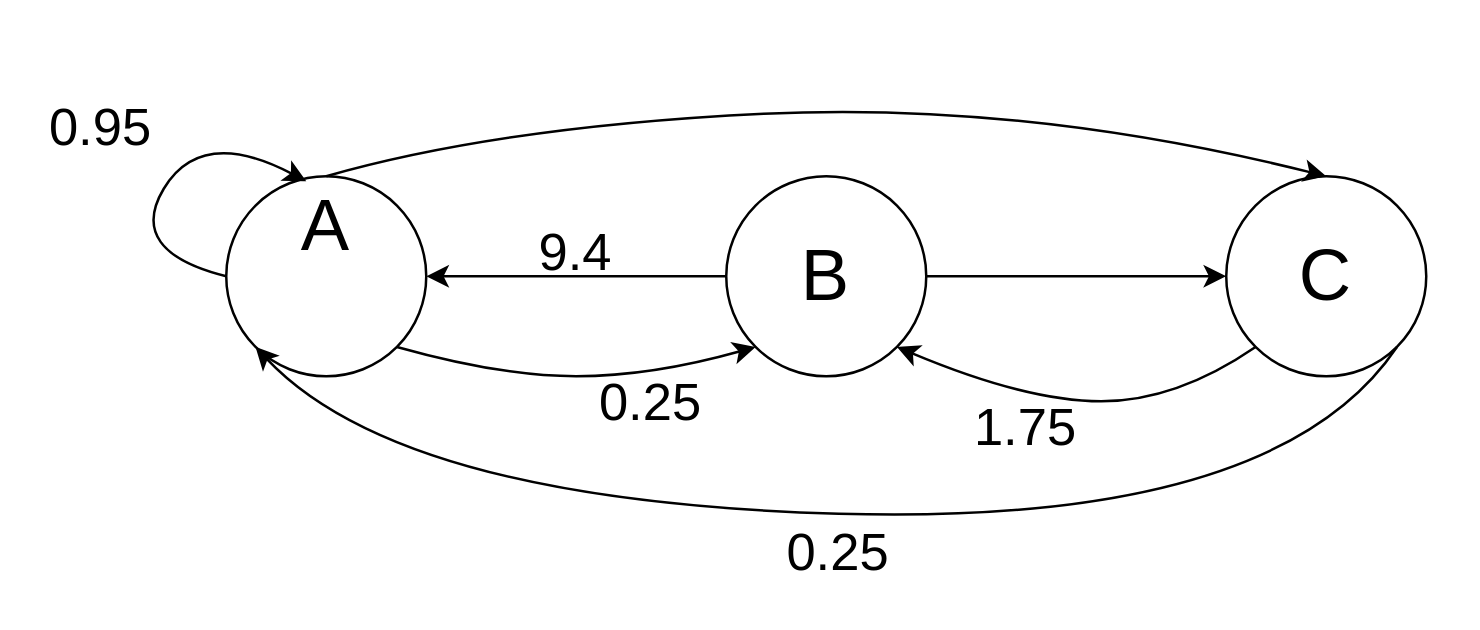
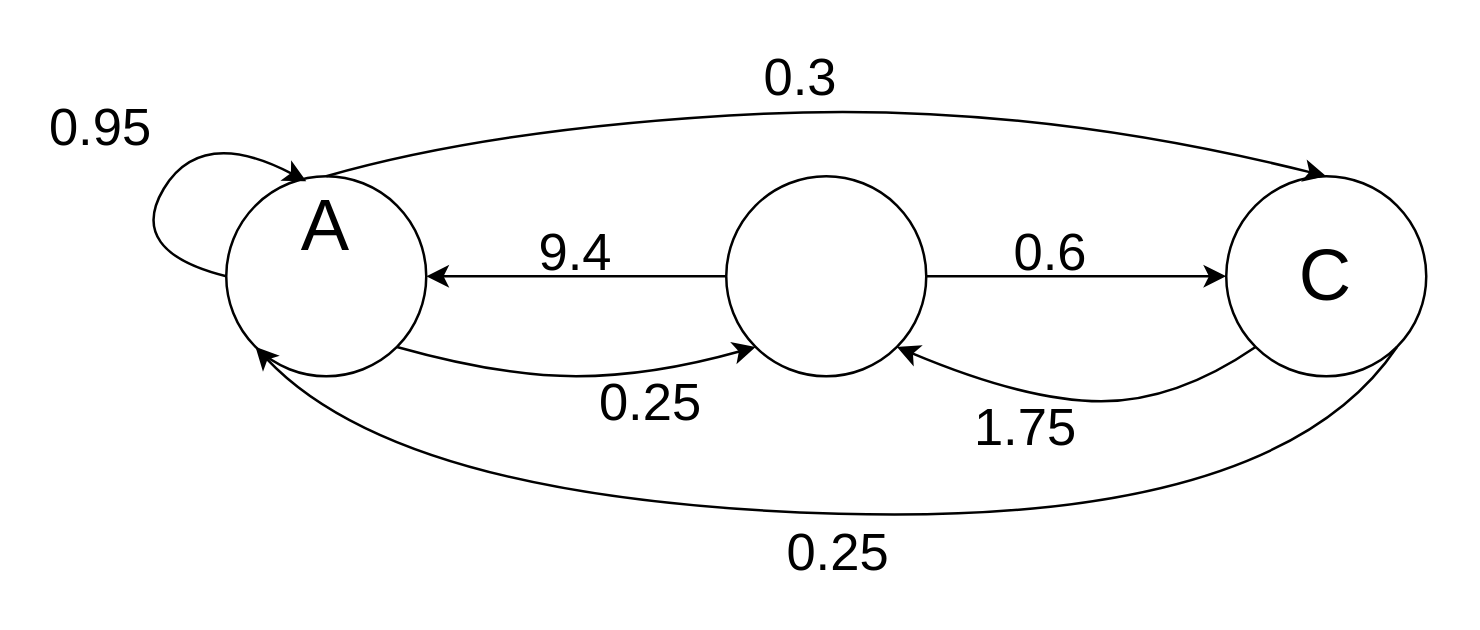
  <mxCell id="0" />
  <mxCell id="1" parent="0" />
  <mxCell id="2" value="" style="ellipse;whiteSpace=wrap;html=1;aspect=fixed;" vertex="1" parent="1"><mxGeometry x="90" y="70" width="80" height="80" as="geometry" /></mxCell>
  <mxCell id="3" value="" style="ellipse;whiteSpace=wrap;html=1;aspect=fixed;" vertex="1" parent="1"><mxGeometry x="290" y="70" width="80" height="80" as="geometry" /></mxCell>
  <mxCell id="4" value="" style="ellipse;whiteSpace=wrap;html=1;aspect=fixed;" vertex="1" parent="1"><mxGeometry x="490" y="70" width="80" height="80" as="geometry" /></mxCell>
  <mxCell id="5" value="" style="curved=1;endArrow=classic;html=1;exitX=1;exitY=1;exitDx=0;exitDy=0;entryX=0;entryY=1;entryDx=0;entryDy=0;" edge="1" parent="1" source="2" target="3"><mxGeometry width="50" height="50" relative="1" as="geometry"><mxPoint x="500" y="340" as="sourcePoint" /><mxPoint x="550" y="290" as="targetPoint" /><Array as="points"><mxPoint x="200" y="150" /><mxPoint x="260" y="150" /></Array></mxGeometry></mxCell>
  <mxCell id="6" value="" style="curved=1;endArrow=classic;html=1;exitX=0.5;exitY=0;exitDx=0;exitDy=0;entryX=0.5;entryY=0;entryDx=0;entryDy=0;" edge="1" parent="1" source="2" target="4"><mxGeometry width="50" height="50" relative="1" as="geometry"><mxPoint x="500" y="340" as="sourcePoint" /><mxPoint x="550" y="290" as="targetPoint" /><Array as="points"><mxPoint x="200" y="50" /><mxPoint x="410" y="40" /></Array></mxGeometry></mxCell>
  <mxCell id="7" value="" style="endArrow=classic;html=1;exitX=0;exitY=0.5;exitDx=0;exitDy=0;" edge="1" parent="1" source="3" target="2"><mxGeometry width="50" height="50" relative="1" as="geometry"><mxPoint x="500" y="340" as="sourcePoint" /><mxPoint x="550" y="290" as="targetPoint" /></mxGeometry></mxCell>
  <mxCell id="8" value="" style="endArrow=classic;html=1;exitX=1;exitY=0.5;exitDx=0;exitDy=0;entryX=0;entryY=0.5;entryDx=0;entryDy=0;" edge="1" parent="1" source="3" target="4"><mxGeometry width="50" height="50" relative="1" as="geometry"><mxPoint x="500" y="340" as="sourcePoint" /><mxPoint x="550" y="290" as="targetPoint" /></mxGeometry></mxCell>
  <mxCell id="9" value="" style="curved=1;endArrow=classic;html=1;entryX=1;entryY=1;entryDx=0;entryDy=0;exitX=0;exitY=1;exitDx=0;exitDy=0;" edge="1" parent="1" source="4" target="3"><mxGeometry width="50" height="50" relative="1" as="geometry"><mxPoint x="500" y="340" as="sourcePoint" /><mxPoint x="550" y="290" as="targetPoint" /><Array as="points"><mxPoint x="470" y="160" /><mxPoint x="410" y="160" /></Array></mxGeometry></mxCell>
  <mxCell id="10" value="" style="curved=1;endArrow=classic;html=1;exitX=1;exitY=1;exitDx=0;exitDy=0;entryX=0;entryY=1;entryDx=0;entryDy=0;" edge="1" parent="1" source="4" target="2"><mxGeometry width="50" height="50" relative="1" as="geometry"><mxPoint x="500" y="340" as="sourcePoint" /><mxPoint x="550" y="290" as="targetPoint" /><Array as="points"><mxPoint x="510" y="210" /><mxPoint x="160" y="200" /></Array></mxGeometry></mxCell>
+ <mxCell id="11" value="0.3" style="text;html=1;strokeColor=none;fillColor=none;align=center;verticalAlign=middle;whiteSpace=wrap;rounded=0;fontSize=21;" vertex="1" parent="1"><mxGeometry x="300" y="20" width="40" height="20" as="geometry" /></mxCell>
  <mxCell id="12" value="0.25" style="text;html=1;strokeColor=none;fillColor=none;align=center;verticalAlign=middle;whiteSpace=wrap;rounded=0;fontSize=21;" vertex="1" parent="1"><mxGeometry x="315" y="210" width="40" height="20" as="geometry" /></mxCell>
  <mxCell id="13" value="1.75" style="text;html=1;strokeColor=none;fillColor=none;align=center;verticalAlign=middle;whiteSpace=wrap;rounded=0;fontSize=21;" vertex="1" parent="1"><mxGeometry x="390" y="160" width="40" height="20" as="geometry" /></mxCell>
  <mxCell id="14" value="" style="curved=1;endArrow=classic;html=1;fontSize=21;exitX=0;exitY=0.5;exitDx=0;exitDy=0;entryX=0.4;entryY=0.025;entryDx=0;entryDy=0;entryPerimeter=0;" edge="1" parent="1" source="2" target="2"><mxGeometry width="50" height="50" relative="1" as="geometry"><mxPoint x="500" y="340" as="sourcePoint" /><mxPoint x="550" y="290" as="targetPoint" /><Array as="points"><mxPoint x="50" y="100" /><mxPoint x="80" y="50" /></Array></mxGeometry></mxCell>
  <mxCell id="15" value="0.95" style="text;html=1;strokeColor=none;fillColor=none;align=center;verticalAlign=middle;whiteSpace=wrap;rounded=0;fontSize=21;" vertex="1" parent="1"><mxGeometry x="20" y="40" width="40" height="20" as="geometry" /></mxCell>
  <mxCell id="16" value="0.25" style="text;html=1;strokeColor=none;fillColor=none;align=center;verticalAlign=middle;whiteSpace=wrap;rounded=0;fontSize=21;" vertex="1" parent="1"><mxGeometry x="240" y="150" width="40" height="20" as="geometry" /></mxCell>
+ <mxCell id="17" value="0.6" style="text;html=1;strokeColor=none;fillColor=none;align=center;verticalAlign=middle;whiteSpace=wrap;rounded=0;fontSize=21;" vertex="1" parent="1"><mxGeometry x="400" y="90" width="40" height="20" as="geometry" /></mxCell>
  <mxCell id="18" value="9.4" style="text;html=1;strokeColor=none;fillColor=none;align=center;verticalAlign=middle;whiteSpace=wrap;rounded=0;fontSize=21;" vertex="1" parent="1"><mxGeometry x="210" y="90" width="40" height="20" as="geometry" /></mxCell>
  <mxCell id="19" value="&lt;font style=&quot;font-size: 29px&quot;&gt;A&lt;/font&gt;" style="text;html=1;strokeColor=none;fillColor=none;align=center;verticalAlign=middle;whiteSpace=wrap;rounded=0;fontSize=21;" vertex="1" parent="1"><mxGeometry x="100" y="75" width="60" height="30" as="geometry" /></mxCell>
- <mxCell id="20" value="&lt;span style=&quot;font-size: 29px&quot;&gt;B&lt;/span&gt;" style="text;html=1;strokeColor=none;fillColor=none;align=center;verticalAlign=middle;whiteSpace=wrap;rounded=0;fontSize=21;" vertex="1" parent="1"><mxGeometry x="300" y="95" width="60" height="30" as="geometry" /></mxCell>
  <mxCell id="21" value="&lt;span style=&quot;font-size: 29px&quot;&gt;C&lt;/span&gt;" style="text;html=1;strokeColor=none;fillColor=none;align=center;verticalAlign=middle;whiteSpace=wrap;rounded=0;fontSize=21;" vertex="1" parent="1"><mxGeometry x="500" y="95" width="60" height="30" as="geometry" /></mxCell>
